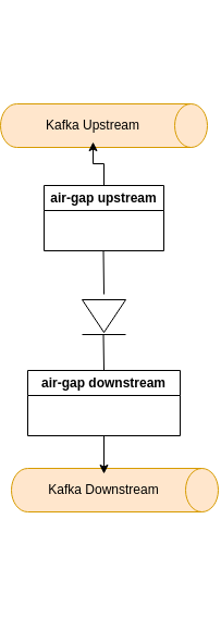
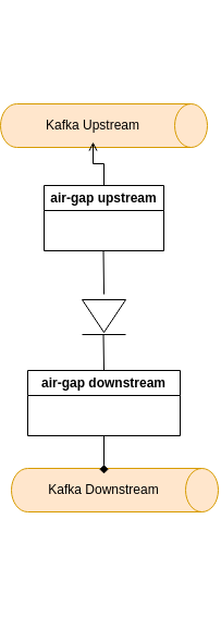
  <mxCell id="0" />
  <mxCell id="1" parent="0" />
  <mxCell id="2" value="" style="shape=cylinder3;whiteSpace=wrap;html=1;boundedLbl=1;backgroundOutline=1;size=15;rotation=90;fillColor=#ffe6cc;strokeColor=#d79b00;" vertex="1" parent="1"><mxGeometry x="70" y="20" width="40" height="190" as="geometry" /></mxCell>
  <mxCell id="3" value="Kafka Upstream" style="text;html=1;align=center;verticalAlign=middle;whiteSpace=wrap;rounded=0;" vertex="1" parent="1"><mxGeometry x="20" y="100" width="120" height="30" as="geometry" /></mxCell>
  <mxCell id="4" value="" style="shape=cylinder3;whiteSpace=wrap;html=1;boundedLbl=1;backgroundOutline=1;size=15;rotation=90;fillColor=#ffe6cc;strokeColor=#d79b00;" vertex="1" parent="1"><mxGeometry x="80.005" y="355.005" width="40" height="190" as="geometry" /></mxCell>
  <mxCell id="5" value="Kafka Downstream" style="text;html=1;align=center;verticalAlign=middle;whiteSpace=wrap;rounded=0;" vertex="1" parent="1"><mxGeometry x="30.005" y="435.005" width="120" height="30" as="geometry" /></mxCell>
  <mxCell id="6" value="" style="group" vertex="1" connectable="0" parent="1"><mxGeometry x="70" y="275" width="40" height="32" as="geometry" /></mxCell>
  <mxCell id="7" value="" style="triangle;whiteSpace=wrap;html=1;direction=south;" vertex="1" parent="6"><mxGeometry width="40" height="30" as="geometry" /></mxCell>
  <mxCell id="8" value="" style="endArrow=none;html=1;rounded=0;" edge="1" parent="6"><mxGeometry width="50" height="50" relative="1" as="geometry"><mxPoint y="32" as="sourcePoint" /><mxPoint x="40" y="32" as="targetPoint" /></mxGeometry></mxCell>
  <mxCell id="9" value="" style="endArrow=none;html=1;rounded=0;exitX=1;exitY=0.5;exitDx=0;exitDy=0;exitPerimeter=0;" edge="1" parent="1"><mxGeometry width="50" height="50" relative="1" as="geometry"><mxPoint x="89.501" y="229.997" as="sourcePoint" /><mxPoint x="90" y="270" as="targetPoint" /></mxGeometry></mxCell>
- <mxCell id="10" value="" style="edgeStyle=orthogonalEdgeStyle;rounded=0;orthogonalLoop=1;jettySize=auto;html=1;" edge="1" parent="1" source="11" target="3"><mxGeometry relative="1" as="geometry" /></mxCell>
+ <mxCell id="10" value="" style="edgeStyle=orthogonalEdgeStyle;rounded=0;orthogonalLoop=1;jettySize=auto;html=1;endArrow=open;" edge="1" parent="1" source="11" target="3"><mxGeometry relative="1" as="geometry" /></mxCell>
  <mxCell id="11" value="air-gap upstream" style="swimlane;whiteSpace=wrap;html=1;" vertex="1" parent="1"><mxGeometry x="35" y="170" width="110" height="60" as="geometry" /></mxCell>
- <mxCell id="12" value="" style="edgeStyle=orthogonalEdgeStyle;rounded=0;orthogonalLoop=1;jettySize=auto;html=1;" edge="1" parent="1" source="13" target="5"><mxGeometry relative="1" as="geometry" /></mxCell>
+ <mxCell id="12" value="" style="edgeStyle=orthogonalEdgeStyle;rounded=0;orthogonalLoop=1;jettySize=auto;html=1;endArrow=diamond;" edge="1" parent="1" source="13" target="5"><mxGeometry relative="1" as="geometry" /></mxCell>
  <mxCell id="13" value="air-gap downstream" style="swimlane;whiteSpace=wrap;html=1;" vertex="1" parent="1"><mxGeometry x="20" y="340" width="140" height="60" as="geometry" /></mxCell>
  <mxCell id="14" value="" style="endArrow=none;html=1;rounded=0;exitX=1;exitY=0.5;exitDx=0;exitDy=0;exitPerimeter=0;" edge="1" parent="13"><mxGeometry width="50" height="50" relative="1" as="geometry"><mxPoint x="69.5" y="-33" as="sourcePoint" /><mxPoint x="70" as="targetPoint" /></mxGeometry></mxCell>
